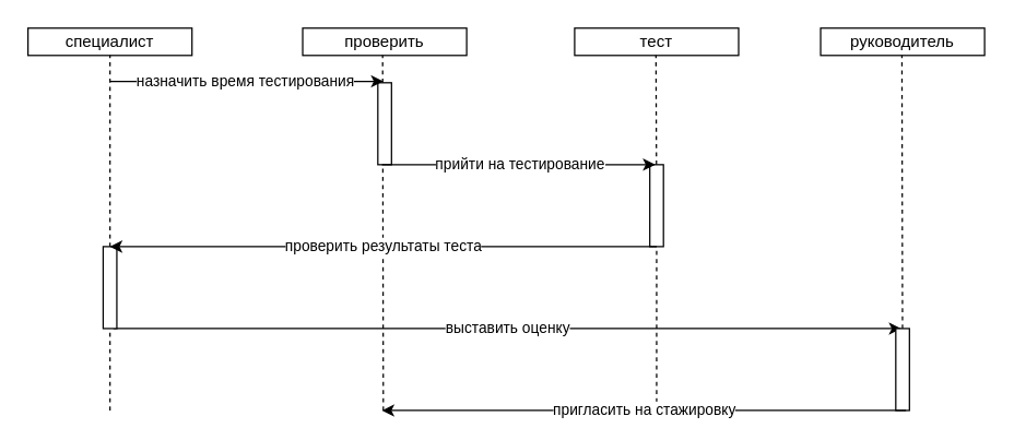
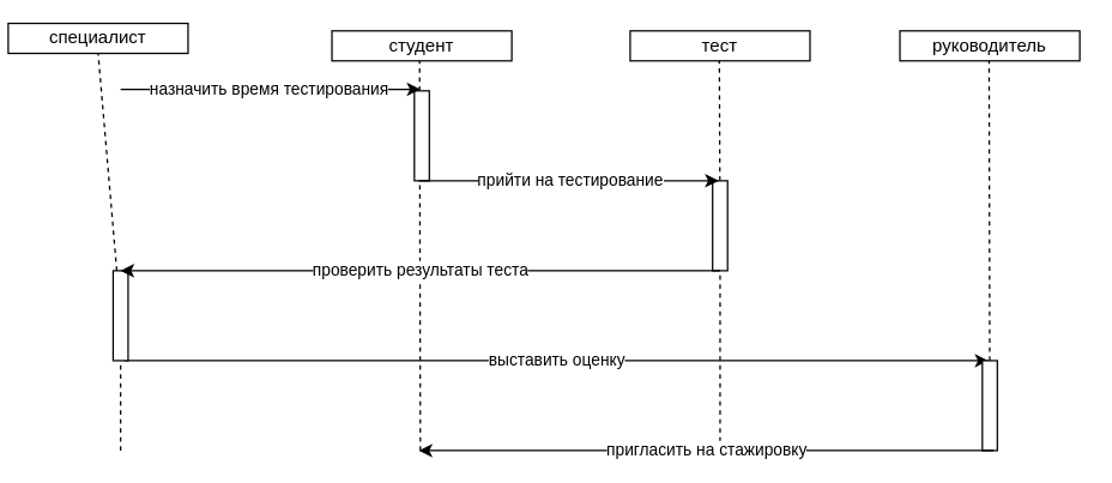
  <mxCell id="0" />
  <mxCell id="1" parent="0" />
- <mxCell id="2" value="специалист" style="rounded=0;whiteSpace=wrap;html=1;" parent="1" vertex="1"><mxGeometry x="20" y="20" width="120" height="20" as="geometry" /></mxCell>
- <mxCell id="3" value="проверить" style="rounded=0;whiteSpace=wrap;html=1;" parent="1" vertex="1"><mxGeometry x="221" y="20" width="120" height="20" as="geometry" /></mxCell>
+ <mxCell id="2" value="специалист" style="rounded=0;whiteSpace=wrap;html=1;" parent="1" vertex="1"><mxGeometry x="5" y="15" width="120" height="20" as="geometry" /></mxCell>
+ <mxCell id="3" value="студент" style="rounded=0;whiteSpace=wrap;html=1;" parent="1" vertex="1"><mxGeometry x="221" y="20" width="120" height="20" as="geometry" /></mxCell>
  <mxCell id="4" value="тест" style="rounded=0;whiteSpace=wrap;html=1;" parent="1" vertex="1"><mxGeometry x="420" y="20" width="120" height="20" as="geometry" /></mxCell>
  <mxCell id="5" value="руководитель" style="rounded=0;whiteSpace=wrap;html=1;" parent="1" vertex="1"><mxGeometry x="600" y="20" width="120" height="20" as="geometry" /></mxCell>
  <mxCell id="6" value="" style="endArrow=none;dashed=1;html=1;entryX=0.5;entryY=1;entryDx=0;entryDy=0;" parent="1" target="2" edge="1" source="18"><mxGeometry width="50" height="50" relative="1" as="geometry"><mxPoint x="80" y="300" as="sourcePoint" /><mxPoint x="70" y="60" as="targetPoint" /></mxGeometry></mxCell>
  <mxCell id="7" value="" style="endArrow=none;dashed=1;html=1;entryX=0.5;entryY=1;entryDx=0;entryDy=0;" parent="1" edge="1"><mxGeometry width="50" height="50" relative="1" as="geometry"><mxPoint x="280" y="300" as="sourcePoint" /><mxPoint x="279.5" y="40" as="targetPoint" /></mxGeometry></mxCell>
  <mxCell id="8" value="" style="endArrow=none;dashed=1;html=1;entryX=0.5;entryY=1;entryDx=0;entryDy=0;" parent="1" source="12" edge="1"><mxGeometry width="50" height="50" relative="1" as="geometry"><mxPoint x="479.5" y="600" as="sourcePoint" /><mxPoint x="479.5" y="40" as="targetPoint" /></mxGeometry></mxCell>
  <mxCell id="9" value="" style="endArrow=none;dashed=1;html=1;entryX=0.5;entryY=1;entryDx=0;entryDy=0;" parent="1" source="15" edge="1"><mxGeometry width="50" height="50" relative="1" as="geometry"><mxPoint x="659.5" y="600" as="sourcePoint" /><mxPoint x="659.5" y="40" as="targetPoint" /></mxGeometry></mxCell>
  <mxCell id="10" value="" style="rounded=0;whiteSpace=wrap;html=1;" parent="1" vertex="1"><mxGeometry x="276" y="60" width="10" height="60" as="geometry" /></mxCell>
  <mxCell id="11" value="назначить время тестирования" style="endArrow=classic;html=1;" parent="1" edge="1"><mxGeometry x="-0.01" width="50" height="50" relative="1" as="geometry"><mxPoint x="80" y="59" as="sourcePoint" /><mxPoint x="280" y="59" as="targetPoint" /><mxPoint as="offset" /></mxGeometry></mxCell>
  <mxCell id="12" value="" style="rounded=0;whiteSpace=wrap;html=1;" parent="1" vertex="1"><mxGeometry x="475" y="120" width="10" height="60" as="geometry" /></mxCell>
  <mxCell id="13" value="" style="endArrow=none;dashed=1;html=1;entryX=0.5;entryY=1;entryDx=0;entryDy=0;" parent="1" target="12" edge="1"><mxGeometry width="50" height="50" relative="1" as="geometry"><mxPoint x="480" y="300" as="sourcePoint" /><mxPoint x="479.5" y="40" as="targetPoint" /></mxGeometry></mxCell>
  <mxCell id="14" value="выставить оценку" style="endArrow=classic;html=1;exitX=0.75;exitY=1;exitDx=0;exitDy=0;" parent="1" source="18" edge="1"><mxGeometry width="50" height="50" relative="1" as="geometry"><mxPoint x="19" y="670" as="sourcePoint" /><mxPoint x="659" y="240" as="targetPoint" /></mxGeometry></mxCell>
  <mxCell id="15" value="" style="rounded=0;whiteSpace=wrap;html=1;" parent="1" vertex="1"><mxGeometry x="655" y="240" width="10" height="60" as="geometry" /></mxCell>
  <mxCell id="16" value="" style="endArrow=none;dashed=1;html=1;entryX=0.5;entryY=1;entryDx=0;entryDy=0;" parent="1" target="15" edge="1"><mxGeometry width="50" height="50" relative="1" as="geometry"><mxPoint x="660" y="300" as="sourcePoint" /><mxPoint x="659.5" y="40" as="targetPoint" /></mxGeometry></mxCell>
  <mxCell id="17" value="пригласить на стажировку" style="endArrow=classic;html=1;exitX=0.75;exitY=1;exitDx=0;exitDy=0;" parent="1" source="15" edge="1"><mxGeometry width="50" height="50" relative="1" as="geometry"><mxPoint x="19" y="670" as="sourcePoint" /><mxPoint x="279" y="300" as="targetPoint" /></mxGeometry></mxCell>
  <mxCell id="18" value="" style="rounded=0;whiteSpace=wrap;html=1;" vertex="1" parent="1"><mxGeometry x="75" y="180" width="10" height="60" as="geometry" /></mxCell>
  <mxCell id="19" value="" style="endArrow=none;dashed=1;html=1;entryX=0.5;entryY=1;entryDx=0;entryDy=0;" edge="1" parent="1" target="18"><mxGeometry width="50" height="50" relative="1" as="geometry"><mxPoint x="80" y="300" as="sourcePoint" /><mxPoint x="80" y="40" as="targetPoint" /></mxGeometry></mxCell>
  <mxCell id="20" value="прийти на тестирование" style="endArrow=classic;html=1;" parent="1" edge="1"><mxGeometry x="0.01" width="50" height="50" relative="1" as="geometry"><mxPoint x="279" y="120" as="sourcePoint" /><mxPoint x="479" y="120" as="targetPoint" /><mxPoint as="offset" /></mxGeometry></mxCell>
  <mxCell id="21" value="проверить результаты теста" style="endArrow=classic;html=1;entryX=0.5;entryY=0;entryDx=0;entryDy=0;exitX=0.5;exitY=1;exitDx=0;exitDy=0;" edge="1" parent="1" source="12" target="18"><mxGeometry width="50" height="50" relative="1" as="geometry"><mxPoint x="479" y="210" as="sourcePoint" /><mxPoint x="469" y="190" as="targetPoint" /></mxGeometry></mxCell>
